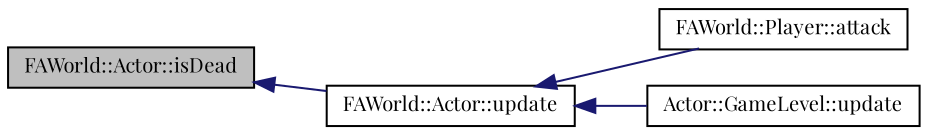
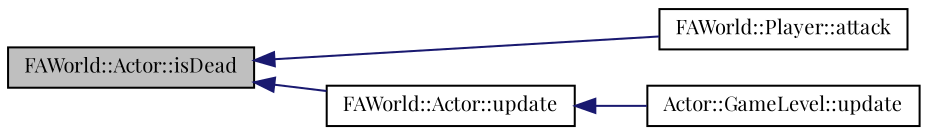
  digraph {
    fontname="Playfair Display"
    rankdir=LR
    node [color=black fillcolor=white fontname="Playfair Display" fontsize=10 shape=record style=filled]
    edge [color=midnightblue dir=back fontname="Playfair Display" fontsize=10 labelfontname=Helvetica labelfontsize=10 style=solid]
    n1 [fillcolor=grey75 fontcolor=black height=0.2 label="FAWorld::Actor::isDead" width=0.4]
    n2 [height=0.2 label="FAWorld::Actor::update" width=0.4]
    n3 [height=0.2 label="FAWorld::Player::attack" width=0.4]
    n4 [height=0.2 label="Actor::GameLevel::update" width=0.4]
    n1 -> n2
-   n2 -> n3
+   n1 -> n3
    n2 -> n4
  }
